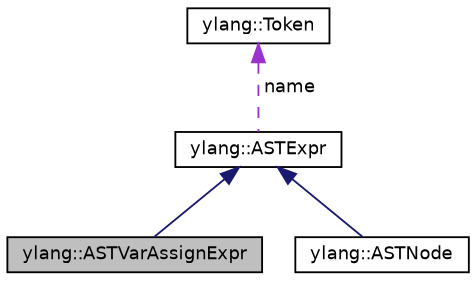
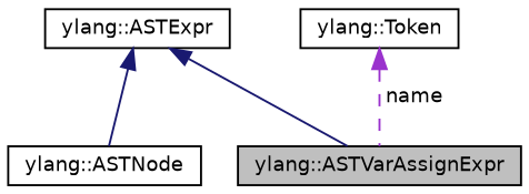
  digraph {
    node [color=black fillcolor=white fontname=Helvetica fontsize=10 shape=record style=filled]
    edge [color=midnightblue dir=back fontname=Helvetica fontsize=10 labelfontname=Helvetica labelfontsize=10 style=solid]
    n1 [fillcolor=grey75 fontcolor=black height=0.2 label="ylang::ASTVarAssignExpr" width=0.4]
    n2 [height=0.2 label="ylang::ASTExpr" width=0.4]
    n3 [height=0.2 label="ylang::ASTNode" width=0.4]
    n4 [height=0.2 label="ylang::Token" width=0.4]
    n2 -> n1
    n2 -> n3
-   n4 -> n2 [color=darkorchid3 label=" name" style=dashed]
+   n4 -> n1 [color=darkorchid3 label=" name" style=dashed]
  }
